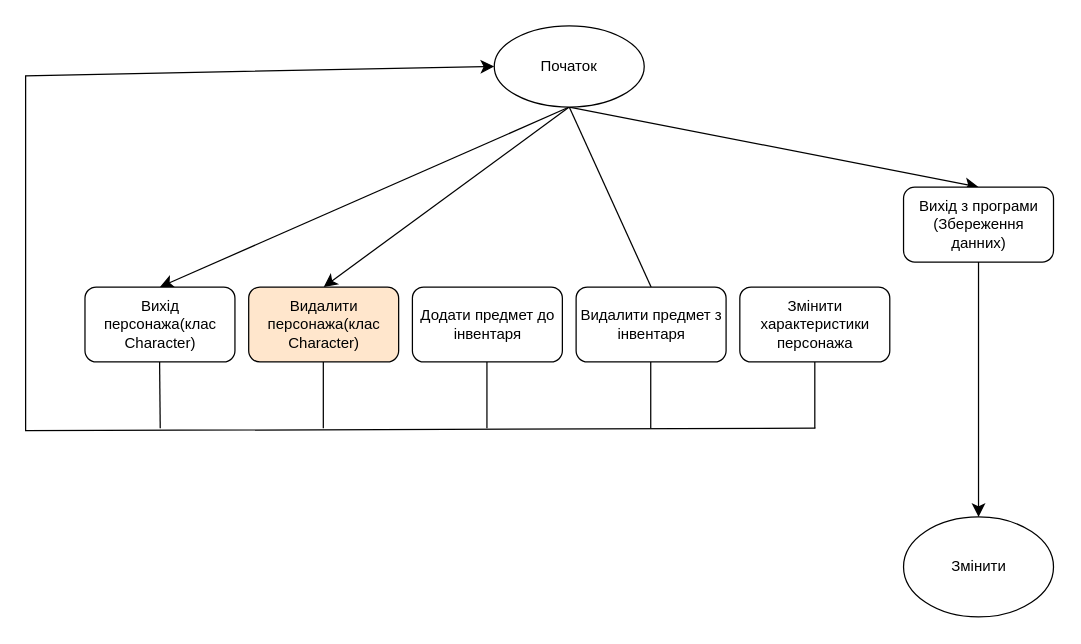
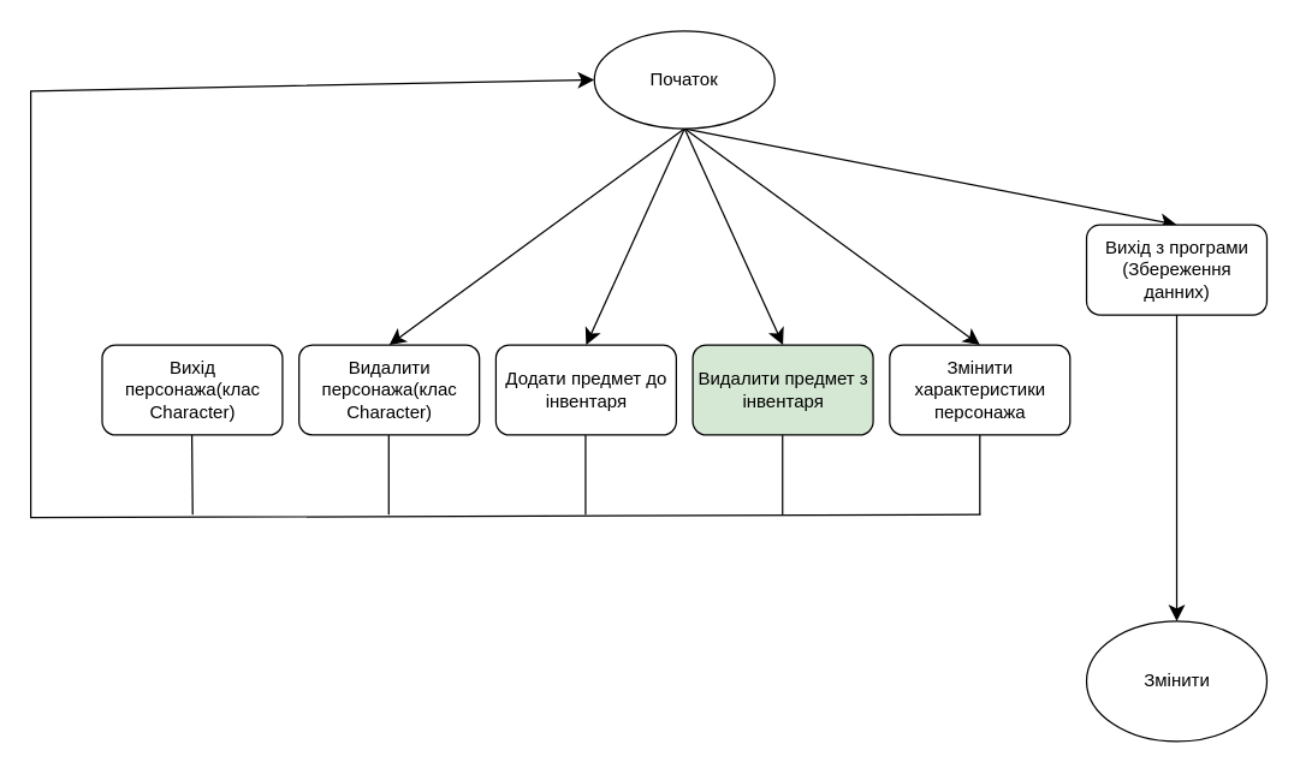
  <mxCell id="0" />
  <mxCell id="1" parent="0" />
- <mxCell id="2" style="edgeStyle=none;curved=1;rounded=0;orthogonalLoop=1;jettySize=auto;html=1;exitX=0.5;exitY=1;exitDx=0;exitDy=0;entryX=0.5;entryY=0;entryDx=0;entryDy=0;fontSize=12;startSize=8;endSize=8;" edge="1" parent="1" source="8" target="10"><mxGeometry relative="1" as="geometry" /></mxCell>
  <mxCell id="3" style="edgeStyle=none;curved=1;rounded=0;orthogonalLoop=1;jettySize=auto;html=1;exitX=0.5;exitY=1;exitDx=0;exitDy=0;entryX=0.5;entryY=0;entryDx=0;entryDy=0;fontSize=12;startSize=8;endSize=8;" edge="1" parent="1" source="8" target="12"><mxGeometry relative="1" as="geometry" /></mxCell>
- <mxCell id="5" style="edgeStyle=none;curved=1;rounded=0;orthogonalLoop=1;jettySize=auto;html=1;exitX=0.5;exitY=1;exitDx=0;exitDy=0;entryX=0.5;entryY=0;entryDx=0;entryDy=0;fontSize=12;startSize=8;endSize=8;endArrow=none;" edge="1" parent="1" source="8" target="13"><mxGeometry relative="1" as="geometry" /></mxCell>
+ <mxCell id="4" style="edgeStyle=none;curved=1;rounded=0;orthogonalLoop=1;jettySize=auto;html=1;exitX=0.5;exitY=1;exitDx=0;exitDy=0;entryX=0.5;entryY=0;entryDx=0;entryDy=0;fontSize=12;startSize=8;endSize=8;" edge="1" parent="1" source="8" target="11"><mxGeometry relative="1" as="geometry" /></mxCell>
+ <mxCell id="5" style="edgeStyle=none;curved=1;rounded=0;orthogonalLoop=1;jettySize=auto;html=1;exitX=0.5;exitY=1;exitDx=0;exitDy=0;entryX=0.5;entryY=0;entryDx=0;entryDy=0;fontSize=12;startSize=8;endSize=8;" edge="1" parent="1" source="8" target="13"><mxGeometry relative="1" as="geometry" /></mxCell>
+ <mxCell id="6" style="edgeStyle=none;curved=1;rounded=0;orthogonalLoop=1;jettySize=auto;html=1;exitX=0.5;exitY=1;exitDx=0;exitDy=0;entryX=0.5;entryY=0;entryDx=0;entryDy=0;fontSize=12;startSize=8;endSize=8;" edge="1" parent="1" source="8" target="14"><mxGeometry relative="1" as="geometry" /></mxCell>
  <mxCell id="7" style="edgeStyle=none;curved=1;rounded=0;orthogonalLoop=1;jettySize=auto;html=1;exitX=0.5;exitY=1;exitDx=0;exitDy=0;entryX=0.5;entryY=0;entryDx=0;entryDy=0;fontSize=12;startSize=8;endSize=8;" edge="1" parent="1" source="8" target="16"><mxGeometry relative="1" as="geometry" /></mxCell>
  <mxCell id="8" value="Початок" style="ellipse;whiteSpace=wrap;html=1;" vertex="1" parent="1"><mxGeometry x="395" y="20" width="120" height="65" as="geometry" /></mxCell>
  <mxCell id="9" style="edgeStyle=none;curved=0;rounded=0;orthogonalLoop=1;jettySize=auto;html=1;fontSize=12;startSize=8;endSize=8;entryX=0;entryY=0.5;entryDx=0;entryDy=0;" edge="1" parent="1" target="8"><mxGeometry relative="1" as="geometry"><mxPoint x="11" y="282" as="targetPoint" /><mxPoint x="652" y="342" as="sourcePoint" /><Array as="points"><mxPoint x="20" y="344" /><mxPoint x="20" y="60" /></Array></mxGeometry></mxCell>
  <mxCell id="10" value="Вихід персонажа(клас Character)" style="rounded=1;whiteSpace=wrap;html=1;" vertex="1" parent="1"><mxGeometry x="67.5" y="229" width="120" height="60" as="geometry" /></mxCell>
  <mxCell id="11" value="Додати предмет до інвентаря" style="rounded=1;whiteSpace=wrap;html=1;" vertex="1" parent="1"><mxGeometry x="329.5" y="229" width="120" height="60" as="geometry" /></mxCell>
- <mxCell id="12" value="Видалити персонажа(клас Character)" style="rounded=1;whiteSpace=wrap;html=1;fillColor=#ffe6cc;" vertex="1" parent="1"><mxGeometry x="198.5" y="229" width="120" height="60" as="geometry" /></mxCell>
- <mxCell id="13" value="Видалити предмет з інвентаря" style="rounded=1;whiteSpace=wrap;html=1;" vertex="1" parent="1"><mxGeometry x="460.5" y="229" width="120" height="60" as="geometry" /></mxCell>
+ <mxCell id="12" value="Видалити персонажа(клас Character)" style="rounded=1;whiteSpace=wrap;html=1;" vertex="1" parent="1"><mxGeometry x="198.5" y="229" width="120" height="60" as="geometry" /></mxCell>
+ <mxCell id="13" value="Видалити предмет з інвентаря" style="rounded=1;whiteSpace=wrap;html=1;fillColor=#d5e8d4;" vertex="1" parent="1"><mxGeometry x="460.5" y="229" width="120" height="60" as="geometry" /></mxCell>
  <mxCell id="14" value="Змінити характеристики персонажа" style="rounded=1;whiteSpace=wrap;html=1;" vertex="1" parent="1"><mxGeometry x="591.5" y="229" width="120" height="60" as="geometry" /></mxCell>
  <mxCell id="15" style="edgeStyle=none;curved=1;rounded=0;orthogonalLoop=1;jettySize=auto;html=1;exitX=0.5;exitY=1;exitDx=0;exitDy=0;entryX=0.5;entryY=0;entryDx=0;entryDy=0;fontSize=12;startSize=8;endSize=8;" edge="1" parent="1" source="16" target="17"><mxGeometry relative="1" as="geometry" /></mxCell>
  <mxCell id="16" value="Вихід з програми&lt;div&gt;(Збереження данних)&lt;/div&gt;" style="rounded=1;whiteSpace=wrap;html=1;" vertex="1" parent="1"><mxGeometry x="722.5" y="149" width="120" height="60" as="geometry" /></mxCell>
  <mxCell id="17" value="Змінити" style="ellipse;whiteSpace=wrap;html=1;" vertex="1" parent="1"><mxGeometry x="722.5" y="413" width="120" height="80" as="geometry" /></mxCell>
  <mxCell id="18" value="" style="endArrow=none;html=1;rounded=0;fontSize=12;startSize=8;endSize=8;curved=1;entryX=0.5;entryY=1;entryDx=0;entryDy=0;" edge="1" parent="1"><mxGeometry width="50" height="50" relative="1" as="geometry"><mxPoint x="127.71" y="342" as="sourcePoint" /><mxPoint x="127.21" y="289" as="targetPoint" /></mxGeometry></mxCell>
  <mxCell id="19" value="" style="endArrow=none;html=1;rounded=0;fontSize=12;startSize=8;endSize=8;curved=1;entryX=0.5;entryY=1;entryDx=0;entryDy=0;" edge="1" parent="1"><mxGeometry width="50" height="50" relative="1" as="geometry"><mxPoint x="258.21" y="342" as="sourcePoint" /><mxPoint x="258.21" y="289" as="targetPoint" /></mxGeometry></mxCell>
  <mxCell id="20" value="" style="endArrow=none;html=1;rounded=0;fontSize=12;startSize=8;endSize=8;curved=1;entryX=0.5;entryY=1;entryDx=0;entryDy=0;" edge="1" parent="1"><mxGeometry width="50" height="50" relative="1" as="geometry"><mxPoint x="389.14" y="342" as="sourcePoint" /><mxPoint x="389.14" y="289" as="targetPoint" /></mxGeometry></mxCell>
  <mxCell id="21" value="" style="endArrow=none;html=1;rounded=0;fontSize=12;startSize=8;endSize=8;curved=1;entryX=0.5;entryY=1;entryDx=0;entryDy=0;" edge="1" parent="1"><mxGeometry width="50" height="50" relative="1" as="geometry"><mxPoint x="520.21" y="342" as="sourcePoint" /><mxPoint x="520.21" y="289" as="targetPoint" /></mxGeometry></mxCell>
  <mxCell id="22" value="" style="endArrow=none;html=1;rounded=0;fontSize=12;startSize=8;endSize=8;curved=1;entryX=0.5;entryY=1;entryDx=0;entryDy=0;" edge="1" parent="1"><mxGeometry width="50" height="50" relative="1" as="geometry"><mxPoint x="651.5" y="342" as="sourcePoint" /><mxPoint x="651.5" y="289" as="targetPoint" /></mxGeometry></mxCell>
